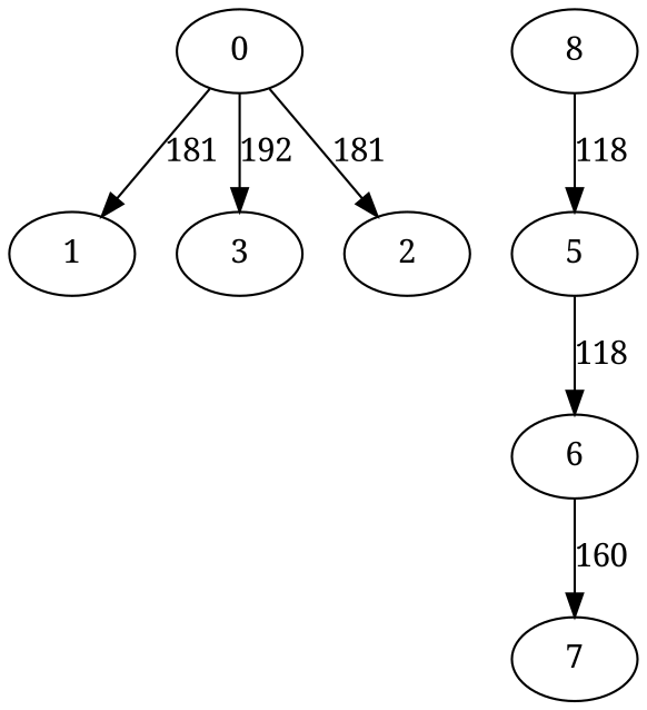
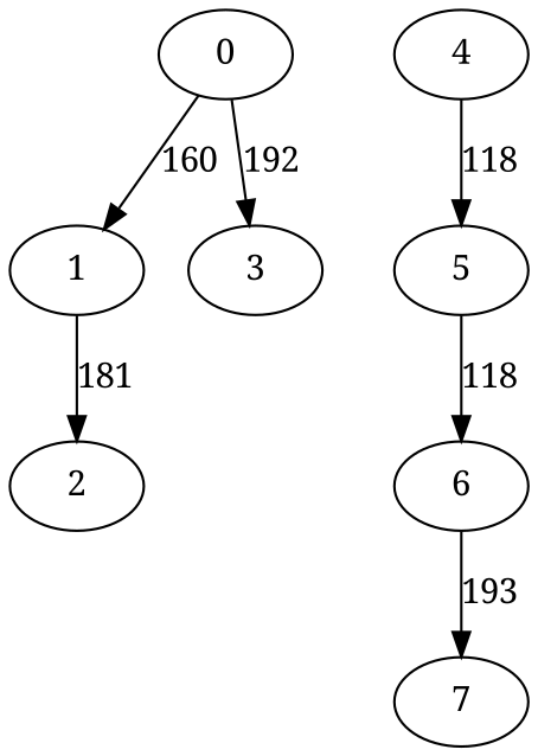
  digraph {
    fontname="Noto Serif"
    node [fontname="Noto Serif"]
    edge [fontname="Noto Serif"]
    0
    1
    3
    2
-   4 [label=8]
+   4
    5
    6
    7
-   0 -> 1 [label=181]
+   0 -> 1 [label=160]
    0 -> 3 [label=192]
-   0 -> 2 [label=181]
+   1 -> 2 [label=181]
    4 -> 5 [label=118]
    5 -> 6 [label=118]
-   6 -> 7 [label=160]
+   6 -> 7 [label=193]
  }
